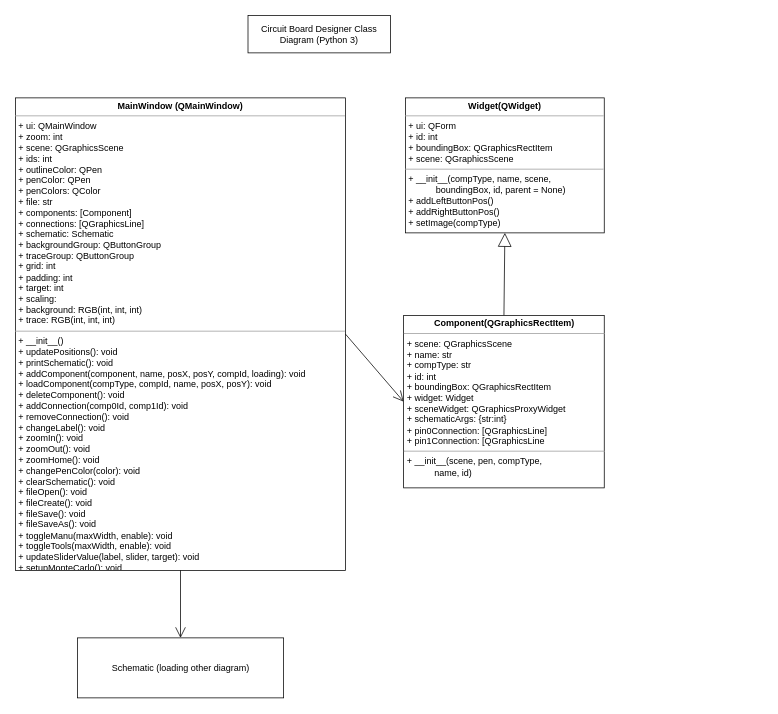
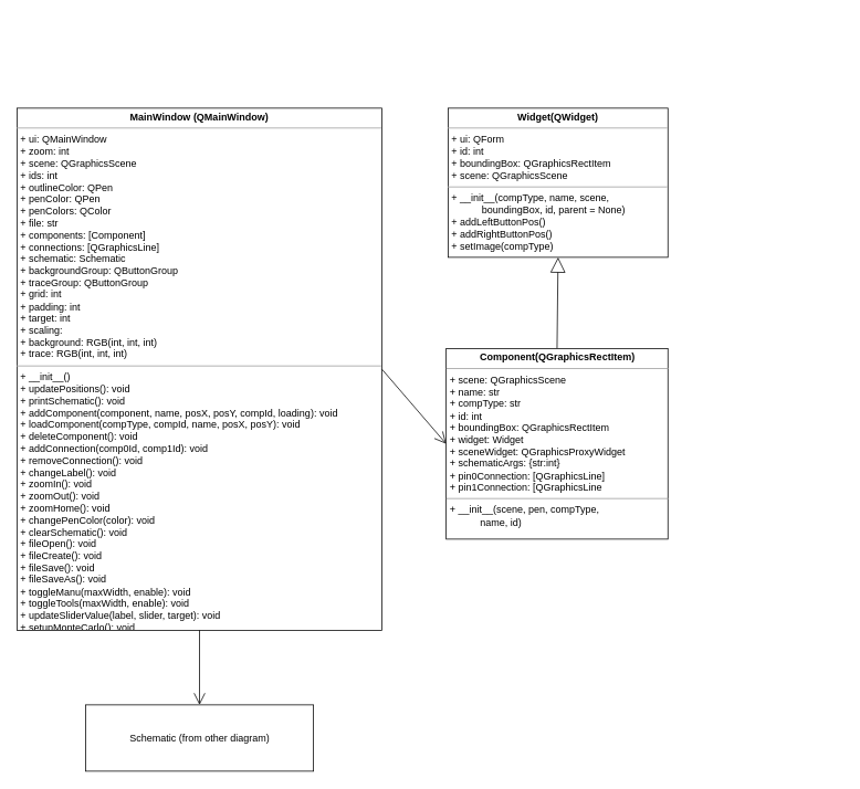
  <mxCell id="0" />
  <mxCell id="1" parent="0" />
  <mxCell id="2" value="&lt;p style=&quot;margin: 0px ; margin-top: 4px ; text-align: center&quot;&gt;&lt;b&gt;MainWindow (QMainWindow)&lt;/b&gt;&lt;/p&gt;&lt;hr size=&quot;1&quot;&gt;&lt;p style=&quot;margin: 0px ; margin-left: 4px&quot;&gt;+ ui: QMainWindow&lt;/p&gt;&lt;p style=&quot;margin: 0px ; margin-left: 4px&quot;&gt;+ zoom: int&lt;/p&gt;&lt;p style=&quot;margin: 0px ; margin-left: 4px&quot;&gt;+ scene: QGraphicsScene&lt;/p&gt;&lt;p style=&quot;margin: 0px ; margin-left: 4px&quot;&gt;+ ids: int&lt;/p&gt;&lt;p style=&quot;margin: 0px ; margin-left: 4px&quot;&gt;+ outlineColor: QPen&lt;/p&gt;&lt;p style=&quot;margin: 0px ; margin-left: 4px&quot;&gt;+ penColor: QPen&lt;/p&gt;&lt;p style=&quot;margin: 0px ; margin-left: 4px&quot;&gt;+ penColors: QColor&lt;/p&gt;&lt;p style=&quot;margin: 0px ; margin-left: 4px&quot;&gt;+ file: str&lt;/p&gt;&lt;p style=&quot;margin: 0px ; margin-left: 4px&quot;&gt;+ components: [Component]&lt;/p&gt;&lt;p style=&quot;margin: 0px ; margin-left: 4px&quot;&gt;+ connections: [QGraphicsLine]&lt;/p&gt;&lt;p style=&quot;margin: 0px ; margin-left: 4px&quot;&gt;+ schematic: Schematic&lt;/p&gt;&lt;p style=&quot;margin: 0px ; margin-left: 4px&quot;&gt;+ backgroundGroup: QButtonGroup&lt;/p&gt;&lt;p style=&quot;margin: 0px ; margin-left: 4px&quot;&gt;+ traceGroup: QButtonGroup&lt;/p&gt;&lt;p style=&quot;margin: 0px ; margin-left: 4px&quot;&gt;+ grid: int&lt;/p&gt;&lt;p style=&quot;margin: 0px ; margin-left: 4px&quot;&gt;+ padding: int&lt;/p&gt;&lt;p style=&quot;margin: 0px ; margin-left: 4px&quot;&gt;+ target: int&lt;/p&gt;&lt;p style=&quot;margin: 0px ; margin-left: 4px&quot;&gt;+ scaling:&lt;/p&gt;&lt;p style=&quot;margin: 0px ; margin-left: 4px&quot;&gt;+ background: RGB(int, int, int)&lt;/p&gt;&lt;p style=&quot;margin: 0px ; margin-left: 4px&quot;&gt;+ trace: RGB(int, int, int)&lt;/p&gt;&lt;hr size=&quot;1&quot;&gt;&lt;p style=&quot;margin: 0px ; margin-left: 4px&quot;&gt;+ __init__()&lt;/p&gt;&lt;p style=&quot;margin: 0px ; margin-left: 4px&quot;&gt;+ updatePositions(): void&lt;/p&gt;&lt;p style=&quot;margin: 0px ; margin-left: 4px&quot;&gt;+ printSchematic(): void&lt;/p&gt;&lt;p style=&quot;margin: 0px ; margin-left: 4px&quot;&gt;+ addComponent(component, name, posX, posY, compId, loading): void&lt;/p&gt;&lt;p style=&quot;margin: 0px ; margin-left: 4px&quot;&gt;+ loadComponent(compType, compId, name, posX, posY): void&lt;/p&gt;&lt;p style=&quot;margin: 0px ; margin-left: 4px&quot;&gt;+ deleteComponent(): void&lt;/p&gt;&lt;p style=&quot;margin: 0px ; margin-left: 4px&quot;&gt;+ addConnection(comp0Id, comp1Id): void&lt;/p&gt;&lt;p style=&quot;margin: 0px ; margin-left: 4px&quot;&gt;+ removeConnection(): void&lt;/p&gt;&lt;p style=&quot;margin: 0px ; margin-left: 4px&quot;&gt;+ changeLabel(): void&lt;/p&gt;&lt;p style=&quot;margin: 0px ; margin-left: 4px&quot;&gt;+ zoomIn(): void&lt;/p&gt;&lt;p style=&quot;margin: 0px ; margin-left: 4px&quot;&gt;+ zoomOut(): void&lt;/p&gt;&lt;p style=&quot;margin: 0px ; margin-left: 4px&quot;&gt;+ zoomHome(): void&lt;/p&gt;&lt;p style=&quot;margin: 0px ; margin-left: 4px&quot;&gt;+ changePenColor(color): void&lt;/p&gt;&lt;p style=&quot;margin: 0px ; margin-left: 4px&quot;&gt;+ clearSchematic(): void&lt;/p&gt;&lt;p style=&quot;margin: 0px ; margin-left: 4px&quot;&gt;+ fileOpen(): void&lt;/p&gt;&lt;p style=&quot;margin: 0px ; margin-left: 4px&quot;&gt;+ fileCreate(): void&lt;/p&gt;&lt;p style=&quot;margin: 0px ; margin-left: 4px&quot;&gt;+ fileSave(): void&lt;/p&gt;&lt;p style=&quot;margin: 0px ; margin-left: 4px&quot;&gt;+ fileSaveAs(): void&lt;/p&gt;&lt;p style=&quot;margin: 0px ; margin-left: 4px&quot;&gt;+ toggleManu(maxWidth, enable): void&lt;/p&gt;&lt;p style=&quot;margin: 0px ; margin-left: 4px&quot;&gt;+ toggleTools(maxWidth, enable): void&lt;/p&gt;&lt;p style=&quot;margin: 0px ; margin-left: 4px&quot;&gt;+ updateSliderValue(label, slider, target): void&lt;/p&gt;&lt;p style=&quot;margin: 0px ; margin-left: 4px&quot;&gt;+ setupMonteCarlo(): void&lt;/p&gt;&lt;p style=&quot;margin: 0px ; margin-left: 4px&quot;&gt;+ saveImage(): void&lt;/p&gt;" style="verticalAlign=top;align=left;overflow=fill;fontSize=12;fontFamily=Helvetica;html=1;" parent="1" vertex="1"><mxGeometry x="20" y="130" width="440" height="630" as="geometry" /></mxCell>
  <mxCell id="3" value="&lt;p style=&quot;margin: 0px ; margin-top: 4px ; text-align: center&quot;&gt;&lt;b&gt;Widget(QWidget)&lt;/b&gt;&lt;/p&gt;&lt;hr size=&quot;1&quot;&gt;&lt;p style=&quot;margin: 0px ; margin-left: 4px&quot;&gt;+ ui: QForm&lt;/p&gt;&lt;p style=&quot;margin: 0px ; margin-left: 4px&quot;&gt;+ id: int&lt;/p&gt;&lt;p style=&quot;margin: 0px ; margin-left: 4px&quot;&gt;+ boundingBox: QGraphicsRectItem&lt;/p&gt;&lt;p style=&quot;margin: 0px ; margin-left: 4px&quot;&gt;+ scene: QGraphicsScene&lt;/p&gt;&lt;hr size=&quot;1&quot;&gt;&lt;p style=&quot;margin: 0px ; margin-left: 4px&quot;&gt;+ __init__(compType, name, scene,&amp;nbsp;&lt;/p&gt;&lt;p style=&quot;margin: 0px ; margin-left: 4px&quot;&gt;&amp;nbsp;&amp;nbsp;&amp;nbsp;&amp;nbsp;&amp;nbsp;&amp;nbsp;&amp;nbsp;&amp;nbsp;&amp;nbsp;&amp;nbsp; boundingBox, id, parent = None&lt;span&gt;)&lt;/span&gt;&lt;/p&gt;&lt;p style=&quot;margin: 0px ; margin-left: 4px&quot;&gt;+ addLeftButtonPos()&lt;/p&gt;&lt;p style=&quot;margin: 0px ; margin-left: 4px&quot;&gt;+ addRightButtonPos()&lt;/p&gt;&lt;p style=&quot;margin: 0px ; margin-left: 4px&quot;&gt;+ setImage(compType)&lt;/p&gt;" style="verticalAlign=top;align=left;overflow=fill;fontSize=12;fontFamily=Helvetica;html=1;" parent="1" vertex="1"><mxGeometry x="540" y="130" width="265" height="180" as="geometry" /></mxCell>
  <mxCell id="4" style="edgeStyle=orthogonalEdgeStyle;rounded=0;orthogonalLoop=1;jettySize=auto;html=1;exitX=0.5;exitY=1;exitDx=0;exitDy=0;" parent="1" edge="1"><mxGeometry relative="1" as="geometry"><mxPoint x="1015" y="850" as="sourcePoint" /><mxPoint x="1015" y="850" as="targetPoint" /></mxGeometry></mxCell>
  <mxCell id="5" value="" style="endArrow=block;endSize=16;endFill=0;html=1;exitX=0.5;exitY=0;exitDx=0;exitDy=0;entryX=0.5;entryY=1;entryDx=0;entryDy=0;" parent="1" source="8" target="3" edge="1"><mxGeometry width="160" relative="1" as="geometry"><mxPoint x="1135" y="640" as="sourcePoint" /><mxPoint x="1485" y="530" as="targetPoint" /></mxGeometry></mxCell>
  <mxCell id="6" value="" style="endArrow=open;endFill=1;endSize=12;html=1;exitX=1;exitY=0.5;exitDx=0;exitDy=0;entryX=0;entryY=0.5;entryDx=0;entryDy=0;" parent="1" source="2" target="8" edge="1"><mxGeometry width="160" relative="1" as="geometry"><mxPoint x="880" y="440" as="sourcePoint" /><mxPoint x="730" y="540" as="targetPoint" /></mxGeometry></mxCell>
- <mxCell id="7" value="Circuit Board Designer Class Diagram (Python 3)" style="rounded=0;whiteSpace=wrap;html=1;" parent="1" vertex="1"><mxGeometry x="330" y="20" width="190" height="50" as="geometry" /></mxCell>
  <mxCell id="8" value="&lt;p style=&quot;margin: 0px ; margin-top: 4px ; text-align: center&quot;&gt;&lt;b&gt;Component(QGraphicsRectItem)&lt;/b&gt;&lt;/p&gt;&lt;hr size=&quot;1&quot;&gt;&lt;p style=&quot;margin: 0px ; margin-left: 4px&quot;&gt;+ scene: QGraphicsScene&lt;/p&gt;&lt;p style=&quot;margin: 0px ; margin-left: 4px&quot;&gt;+ name: str&lt;/p&gt;&lt;p style=&quot;margin: 0px ; margin-left: 4px&quot;&gt;+ compType: str&lt;/p&gt;&lt;p style=&quot;margin: 0px ; margin-left: 4px&quot;&gt;+ id: int&lt;/p&gt;&lt;p style=&quot;margin: 0px ; margin-left: 4px&quot;&gt;+ boundingBox: QGraphicsRectItem&lt;/p&gt;&lt;p style=&quot;margin: 0px ; margin-left: 4px&quot;&gt;+ widget: Widget&lt;/p&gt;&lt;p style=&quot;margin: 0px ; margin-left: 4px&quot;&gt;+ sceneWidget: QGraphicsProxyWidget&lt;/p&gt;&lt;p style=&quot;margin: 0px ; margin-left: 4px&quot;&gt;+ schematicArgs: {str:int}&lt;/p&gt;&lt;p style=&quot;margin: 0px ; margin-left: 4px&quot;&gt;+ pin0Connection: [QGraphicsLine]&lt;/p&gt;&lt;p style=&quot;margin: 0px ; margin-left: 4px&quot;&gt;+ pin1Connection: [QGraphicsLine&lt;/p&gt;&lt;hr size=&quot;1&quot;&gt;&lt;p style=&quot;margin: 0px ; margin-left: 4px&quot;&gt;+ __init__(scene, pen, compType,&amp;nbsp;&lt;/p&gt;&lt;p style=&quot;margin: 0px ; margin-left: 4px&quot;&gt;&amp;nbsp;&amp;nbsp;&amp;nbsp;&amp;nbsp;&amp;nbsp;&amp;nbsp;&amp;nbsp;&amp;nbsp;&amp;nbsp;&amp;nbsp; name, id)&lt;/p&gt;&lt;p style=&quot;margin: 0px ; margin-left: 4px&quot;&gt;&lt;br&gt;&lt;/p&gt;" style="verticalAlign=top;align=left;overflow=fill;fontSize=12;fontFamily=Helvetica;html=1;" parent="1" vertex="1"><mxGeometry x="537.5" y="420" width="267.5" height="230" as="geometry" /></mxCell>
- <mxCell id="9" value="Schematic (loading other diagram)" style="html=1;" parent="1" vertex="1"><mxGeometry x="102.5" y="850" width="275" height="80" as="geometry" /></mxCell>
+ <mxCell id="9" value="Schematic (from other diagram)" style="html=1;" parent="1" vertex="1"><mxGeometry x="102.5" y="850" width="275" height="80" as="geometry" /></mxCell>
  <mxCell id="10" value="" style="endArrow=open;endFill=1;endSize=12;html=1;rounded=0;edgeStyle=orthogonalEdgeStyle;exitX=0.5;exitY=1;exitDx=0;exitDy=0;entryX=0.5;entryY=0;entryDx=0;entryDy=0;" parent="1" source="2" target="9" edge="1"><mxGeometry width="160" relative="1" as="geometry"><mxPoint x="360" y="840" as="sourcePoint" /><mxPoint x="520" y="840" as="targetPoint" /></mxGeometry></mxCell>
